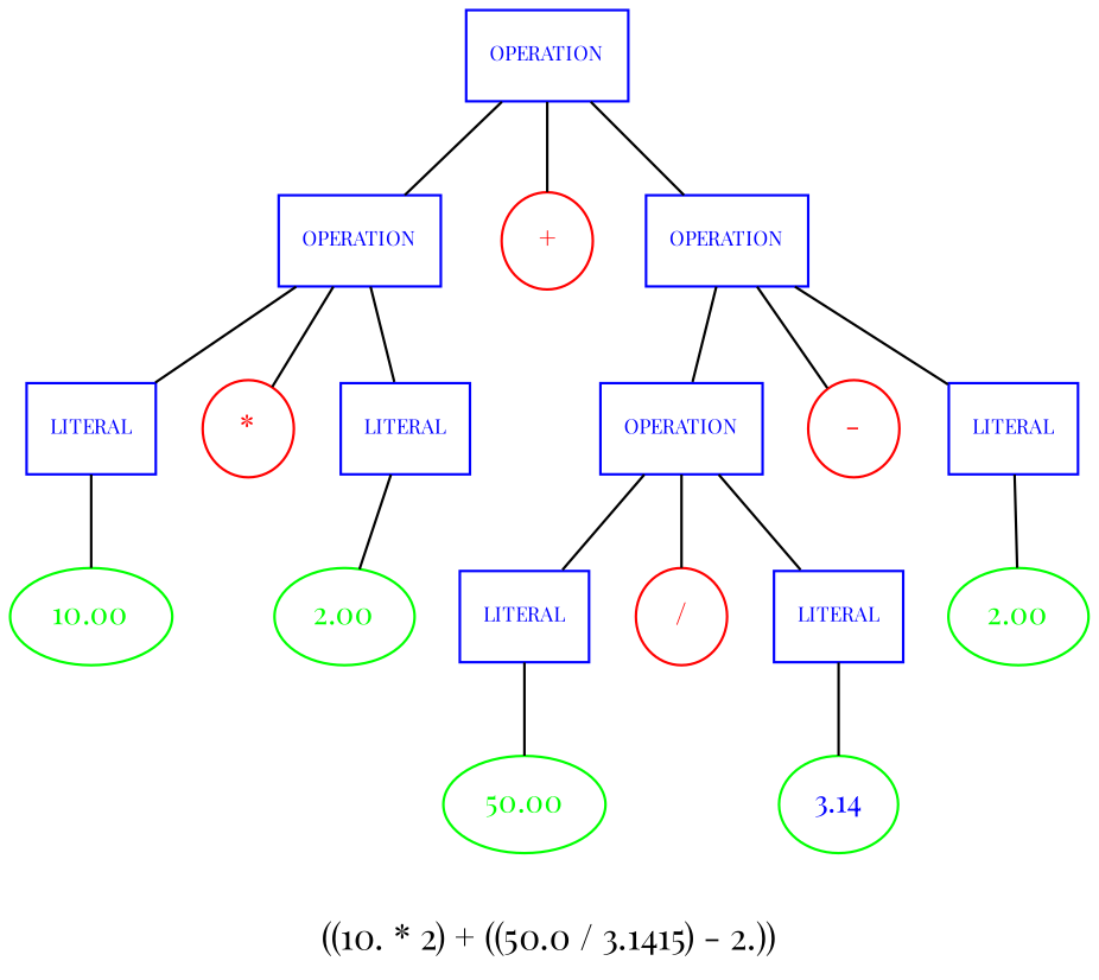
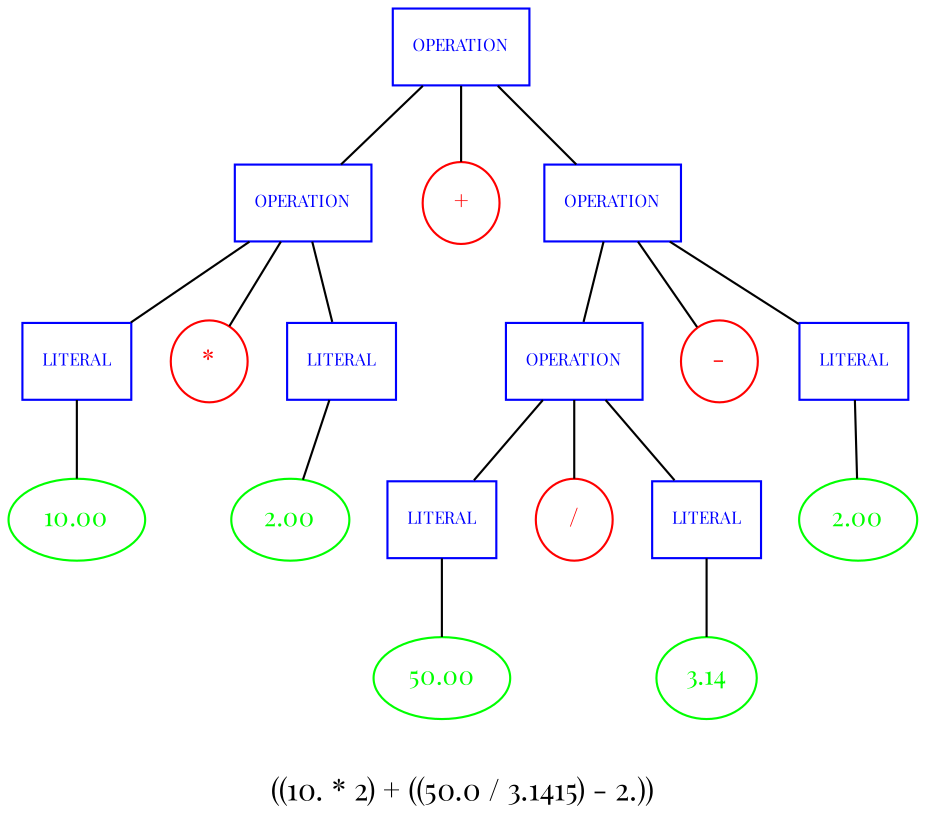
  graph {
    fontname="Playfair Display"
    label="((10. * 2) + ((50.0 / 3.1415) - 2.))"
    node [color=blue fillcolor=white fontcolor=blue fontname="Playfair Display" fontsize=8 margin=0.1 style=filled]
    edge [fontname="Playfair Display"]
    n1 [label=" OPERATION " shape=box width=0.5]
    n2 [label=" OPERATION " shape=box width=0.5]
    n3 [color=red fontcolor=red fontsize=12 label="+" width=0.5]
    n4 [label=" OPERATION " shape=box width=0.5]
    n5 [label=" LITERAL " shape=box width=0.5]
    n6 [color=red fontcolor=red fontsize=12 label="*" width=0.5]
    n7 [label=" LITERAL " shape=box width=0.5]
    n8 [color=green fontcolor=green fontsize=12 label=10.00 width=0.5]
    n9 [color=green fontcolor=green fontsize=12 label=2.00 width=0.5]
    n10 [label=" OPERATION " shape=box width=0.5]
    n11 [color=red fontcolor=red fontsize=12 label="-" width=0.5]
    n12 [label=" LITERAL " shape=box width=0.5]
    n13 [label=" LITERAL " shape=box width=0.5]
    n14 [color=red fontcolor=red fontsize=12 label="/" width=0.5]
    n15 [label=" LITERAL " shape=box width=0.5]
    n16 [color=green fontcolor=green fontsize=12 label=50.00 width=0.5]
-   n17 [color=green fontsize=12 label=3.14 width=0.5]
+   n17 [color=green fontcolor=green fontsize=12 label=3.14 width=0.5]
    n18 [color=green fontcolor=green fontsize=12 label=2.00 width=0.5]
    n1 -- n2
    n1 -- n3
    n1 -- n4
    n2 -- n5
    n2 -- n6
    n2 -- n7
    n4 -- n10
    n4 -- n11
    n4 -- n12
    n5 -- n8
    n7 -- n9
    n10 -- n13
    n10 -- n14
    n10 -- n15
    n12 -- n18
    n13 -- n16
    n15 -- n17
  }
